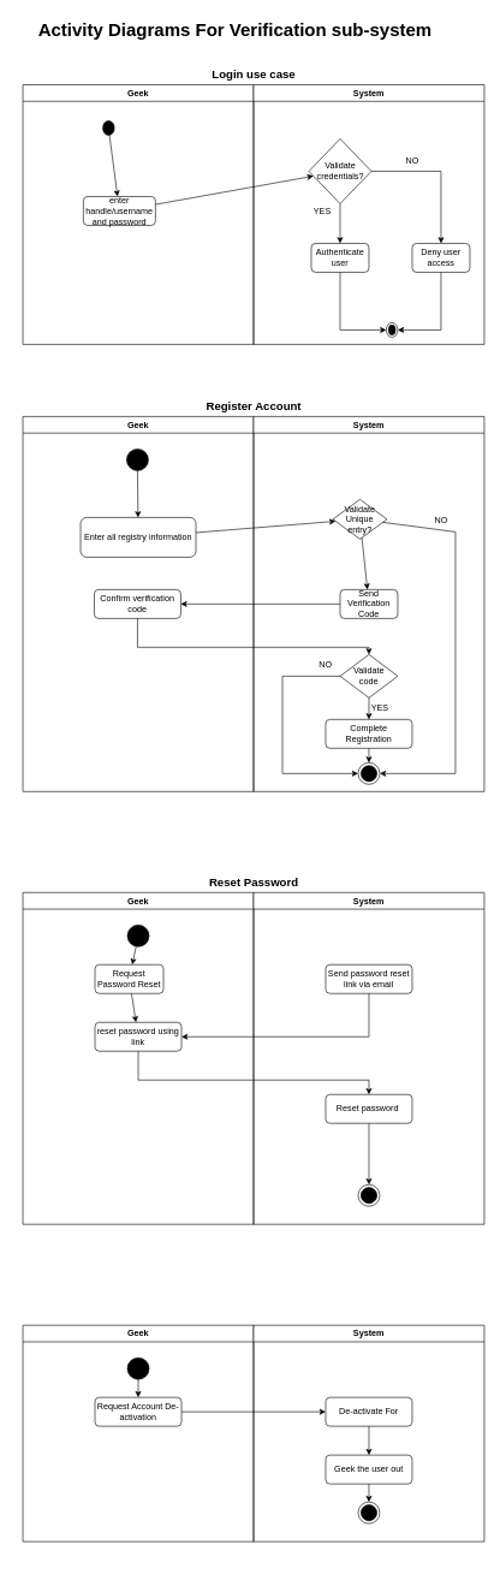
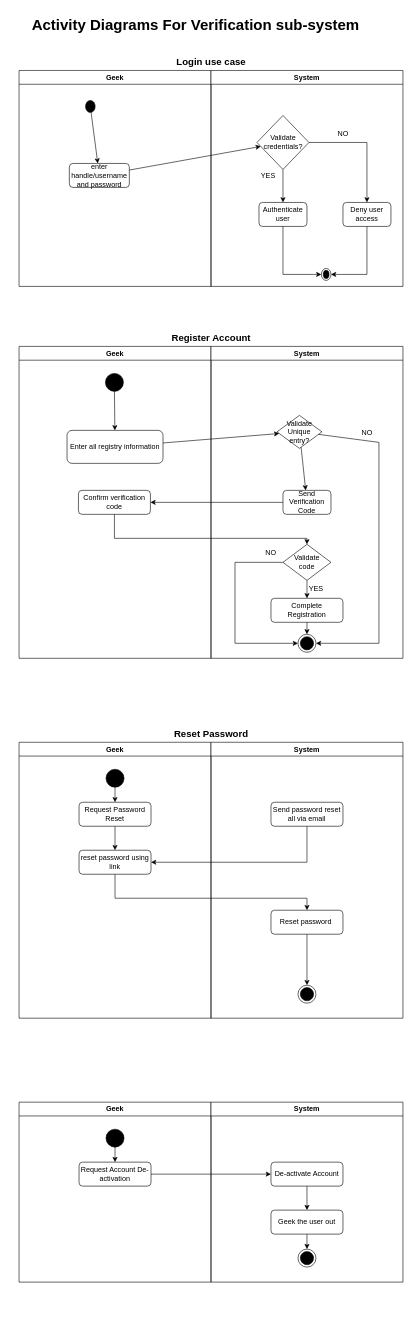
  <mxCell id="0" />
  <mxCell id="1" parent="0" />
  <mxCell id="2" value="" style="group" vertex="1" connectable="0" parent="1"><mxGeometry x="31" y="117" width="640" height="360" as="geometry" /></mxCell>
  <mxCell id="3" value="" style="group" vertex="1" connectable="0" parent="2"><mxGeometry width="640" height="360" as="geometry" /></mxCell>
  <mxCell id="4" value="Geek" style="swimlane;whiteSpace=wrap;html=1;" vertex="1" parent="3"><mxGeometry width="320" height="360" as="geometry" /></mxCell>
  <mxCell id="5" value="" style="ellipse;fillColor=strokeColor;html=1;" vertex="1" parent="4"><mxGeometry x="110.86" y="50" width="16" height="20" as="geometry" /></mxCell>
  <mxCell id="6" value="enter handle/username and password" style="rounded=1;whiteSpace=wrap;html=1;" vertex="1" parent="4"><mxGeometry x="83.86" y="155" width="100" height="40" as="geometry" /></mxCell>
  <mxCell id="7" value="" style="endArrow=classic;html=1;rounded=0;" edge="1" parent="4" source="5" target="6"><mxGeometry width="50" height="50" relative="1" as="geometry"><mxPoint x="216.667" y="40" as="sourcePoint" /><mxPoint x="166.667" y="220" as="targetPoint" /></mxGeometry></mxCell>
  <mxCell id="8" value="System" style="swimlane;whiteSpace=wrap;html=1;" vertex="1" parent="3"><mxGeometry x="320" width="320" height="360" as="geometry" /></mxCell>
  <mxCell id="9" value="Validate credentials?" style="rhombus;whiteSpace=wrap;html=1;" vertex="1" parent="8"><mxGeometry x="76.66" y="75" width="86.67" height="90" as="geometry" /></mxCell>
  <mxCell id="10" value="Authenticate user" style="rounded=1;whiteSpace=wrap;html=1;" vertex="1" parent="8"><mxGeometry x="79.99" y="220" width="80" height="40" as="geometry" /></mxCell>
  <mxCell id="11" value="" style="endArrow=classic;html=1;rounded=0;" edge="1" parent="8" source="9" target="10"><mxGeometry width="50" height="50" relative="1" as="geometry"><mxPoint x="116.667" y="330" as="sourcePoint" /><mxPoint x="158.333" y="280" as="targetPoint" /></mxGeometry></mxCell>
  <mxCell id="12" value="YES" style="text;html=1;align=center;verticalAlign=middle;resizable=0;points=[];autosize=1;strokeColor=none;fillColor=none;" vertex="1" parent="8"><mxGeometry x="70.0" y="160" width="50" height="30" as="geometry" /></mxCell>
  <mxCell id="13" value="Deny user access" style="rounded=1;whiteSpace=wrap;html=1;" vertex="1" parent="8"><mxGeometry x="220" y="220" width="80" height="40" as="geometry" /></mxCell>
  <mxCell id="14" value="" style="endArrow=classic;html=1;rounded=0;" edge="1" parent="8" source="9" target="13"><mxGeometry width="50" height="50" relative="1" as="geometry"><mxPoint x="158.333" y="300" as="sourcePoint" /><mxPoint x="200.0" y="250" as="targetPoint" /><Array as="points"><mxPoint x="260" y="120" /></Array></mxGeometry></mxCell>
  <mxCell id="15" value="NO" style="text;html=1;align=center;verticalAlign=middle;resizable=0;points=[];autosize=1;strokeColor=none;fillColor=none;" vertex="1" parent="8"><mxGeometry x="200" y="90" width="40" height="30" as="geometry" /></mxCell>
  <mxCell id="16" value="" style="ellipse;html=1;shape=endState;fillColor=strokeColor;" vertex="1" parent="8"><mxGeometry x="184" y="330" width="16" height="20" as="geometry" /></mxCell>
  <mxCell id="17" value="" style="endArrow=classic;html=1;rounded=0;" edge="1" parent="8" source="10" target="16"><mxGeometry width="50" height="50" relative="1" as="geometry"><mxPoint x="130" y="340" as="sourcePoint" /><mxPoint x="180" y="290" as="targetPoint" /><Array as="points"><mxPoint x="120" y="340" /></Array></mxGeometry></mxCell>
  <mxCell id="18" value="" style="endArrow=classic;html=1;rounded=0;" edge="1" parent="8" source="13" target="16"><mxGeometry width="50" height="50" relative="1" as="geometry"><mxPoint x="160" y="330" as="sourcePoint" /><mxPoint x="210" y="280" as="targetPoint" /><Array as="points"><mxPoint x="260" y="340" /></Array></mxGeometry></mxCell>
  <mxCell id="19" value="" style="endArrow=classic;html=1;rounded=0;" edge="1" parent="3" source="6" target="9"><mxGeometry width="50" height="50" relative="1" as="geometry"><mxPoint x="200" y="240" as="sourcePoint" /><mxPoint x="250" y="190" as="targetPoint" /></mxGeometry></mxCell>
  <mxCell id="20" value="Activity Diagrams For Verification sub-system" style="text;html=1;align=center;verticalAlign=middle;resizable=0;points=[];autosize=1;strokeColor=none;fillColor=none;fontSize=25;fontStyle=1" vertex="1" parent="1"><mxGeometry x="20" y="20" width="610" height="40" as="geometry" /></mxCell>
  <mxCell id="21" value="&lt;font style=&quot;font-size: 16px;&quot;&gt;&lt;b&gt;Login use case&lt;/b&gt;&lt;/font&gt;" style="text;html=1;align=center;verticalAlign=middle;resizable=0;points=[];autosize=1;strokeColor=none;fillColor=none;" vertex="1" parent="1"><mxGeometry x="281" y="87" width="140" height="30" as="geometry" /></mxCell>
  <mxCell id="22" value="" style="group" vertex="1" connectable="0" parent="1"><mxGeometry x="31" y="597" width="640" height="500" as="geometry" /></mxCell>
  <mxCell id="23" value="" style="group" vertex="1" connectable="0" parent="22"><mxGeometry y="-20" width="640" height="520" as="geometry" /></mxCell>
  <mxCell id="24" value="Geek" style="swimlane;whiteSpace=wrap;html=1;" vertex="1" parent="23"><mxGeometry width="320" height="520" as="geometry" /></mxCell>
  <mxCell id="25" value="" style="ellipse;fillColor=strokeColor;html=1;" vertex="1" parent="24"><mxGeometry x="144" y="45" width="30" height="30" as="geometry" /></mxCell>
  <mxCell id="26" value="Enter all registry information" style="rounded=1;whiteSpace=wrap;html=1;" vertex="1" parent="24"><mxGeometry x="80" y="140" width="160" height="55" as="geometry" /></mxCell>
  <mxCell id="27" value="" style="endArrow=classic;html=1;rounded=0;" edge="1" parent="24" source="25" target="26"><mxGeometry width="50" height="50" relative="1" as="geometry"><mxPoint x="100" y="300" as="sourcePoint" /><mxPoint x="240" y="120" as="targetPoint" /></mxGeometry></mxCell>
  <mxCell id="28" value="Confirm verification code" style="rounded=1;whiteSpace=wrap;html=1;" vertex="1" parent="24"><mxGeometry x="99" y="240" width="120" height="40" as="geometry" /></mxCell>
  <mxCell id="29" value="System" style="swimlane;whiteSpace=wrap;html=1;" vertex="1" parent="23"><mxGeometry x="320" width="320" height="520" as="geometry" /></mxCell>
  <mxCell id="30" value="Validate Unique entry?" style="rhombus;whiteSpace=wrap;html=1;" vertex="1" parent="29"><mxGeometry x="110" y="115" width="75" height="55" as="geometry" /></mxCell>
  <mxCell id="31" value="" style="endArrow=classic;html=1;rounded=0;" edge="1" parent="29" source="30" target="33"><mxGeometry width="50" height="50" relative="1" as="geometry"><mxPoint x="160" y="400" as="sourcePoint" /><mxPoint x="160" y="240" as="targetPoint" /></mxGeometry></mxCell>
  <mxCell id="32" value="" style="endArrow=classic;html=1;rounded=0;" edge="1" parent="29" source="30" target="36"><mxGeometry width="50" height="50" relative="1" as="geometry"><mxPoint x="220" y="250" as="sourcePoint" /><mxPoint x="238" y="500" as="targetPoint" /><Array as="points"><mxPoint x="280" y="160" /><mxPoint x="280" y="495" /></Array></mxGeometry></mxCell>
  <mxCell id="33" value="Send Verification Code" style="rounded=1;whiteSpace=wrap;html=1;" vertex="1" parent="29"><mxGeometry x="120" y="240" width="80" height="40" as="geometry" /></mxCell>
  <mxCell id="34" value="NO" style="text;html=1;align=center;verticalAlign=middle;resizable=0;points=[];autosize=1;strokeColor=none;fillColor=none;" vertex="1" parent="29"><mxGeometry x="240" y="130" width="40" height="30" as="geometry" /></mxCell>
  <mxCell id="35" value="Validate &lt;br&gt;code" style="rhombus;whiteSpace=wrap;html=1;" vertex="1" parent="29"><mxGeometry x="120" y="330" width="80" height="60" as="geometry" /></mxCell>
  <mxCell id="36" value="" style="ellipse;html=1;shape=endState;fillColor=strokeColor;" vertex="1" parent="29"><mxGeometry x="145" y="480" width="30" height="30" as="geometry" /></mxCell>
  <mxCell id="37" value="Complete Registration" style="rounded=1;whiteSpace=wrap;html=1;" vertex="1" parent="29"><mxGeometry x="100" y="420" width="120" height="40" as="geometry" /></mxCell>
  <mxCell id="38" value="" style="endArrow=classic;html=1;rounded=0;" edge="1" parent="29" source="35" target="37"><mxGeometry width="50" height="50" relative="1" as="geometry"><mxPoint x="50" y="400" as="sourcePoint" /><mxPoint x="100" y="350" as="targetPoint" /></mxGeometry></mxCell>
  <mxCell id="39" value="YES" style="text;html=1;align=center;verticalAlign=middle;resizable=0;points=[];autosize=1;strokeColor=none;fillColor=none;" vertex="1" parent="29"><mxGeometry x="150" y="390" width="50" height="30" as="geometry" /></mxCell>
  <mxCell id="40" value="" style="endArrow=classic;html=1;rounded=0;" edge="1" parent="29" source="35" target="36"><mxGeometry width="50" height="50" relative="1" as="geometry"><mxPoint x="30" y="440" as="sourcePoint" /><mxPoint x="40" y="490" as="targetPoint" /><Array as="points"><mxPoint x="40" y="360" /><mxPoint x="40" y="495" /></Array></mxGeometry></mxCell>
  <mxCell id="41" value="NO" style="text;html=1;strokeColor=none;fillColor=none;align=center;verticalAlign=middle;whiteSpace=wrap;rounded=0;" vertex="1" parent="29"><mxGeometry x="80" y="330" width="40" height="30" as="geometry" /></mxCell>
  <mxCell id="42" value="" style="endArrow=classic;html=1;rounded=0;" edge="1" parent="29" source="37" target="36"><mxGeometry width="50" height="50" relative="1" as="geometry"><mxPoint x="-120" y="470" as="sourcePoint" /><mxPoint x="-70" y="420" as="targetPoint" /></mxGeometry></mxCell>
  <mxCell id="43" value="" style="endArrow=classic;html=1;rounded=0;" edge="1" parent="23" source="26" target="30"><mxGeometry width="50" height="50" relative="1" as="geometry"><mxPoint x="220" y="290" as="sourcePoint" /><mxPoint x="270" y="240" as="targetPoint" /></mxGeometry></mxCell>
  <mxCell id="44" value="" style="endArrow=classic;html=1;rounded=0;" edge="1" parent="23" source="33" target="28"><mxGeometry width="50" height="50" relative="1" as="geometry"><mxPoint x="160" y="380" as="sourcePoint" /><mxPoint x="210" y="330" as="targetPoint" /></mxGeometry></mxCell>
  <mxCell id="45" value="" style="endArrow=classic;html=1;rounded=0;" edge="1" parent="23" source="28" target="35"><mxGeometry width="50" height="50" relative="1" as="geometry"><mxPoint x="240" y="380" as="sourcePoint" /><mxPoint x="290" y="330" as="targetPoint" /><Array as="points"><mxPoint x="159" y="320" /><mxPoint x="480" y="320" /></Array></mxGeometry></mxCell>
  <mxCell id="46" value="Register Account" style="text;html=1;align=center;verticalAlign=middle;resizable=0;points=[];autosize=1;strokeColor=none;fillColor=none;fontStyle=1;fontSize=16;" vertex="1" parent="1"><mxGeometry x="271" y="547" width="160" height="30" as="geometry" /></mxCell>
  <mxCell id="47" value="Geek" style="swimlane;whiteSpace=wrap;html=1;" vertex="1" parent="1"><mxGeometry x="31" y="1237" width="320" height="460" as="geometry" /></mxCell>
  <mxCell id="48" value="" style="ellipse;fillColor=strokeColor;html=1;" vertex="1" parent="47"><mxGeometry x="145" y="45" width="30" height="30" as="geometry" /></mxCell>
- <mxCell id="49" value="Request Password Reset" style="rounded=1;whiteSpace=wrap;html=1;" vertex="1" parent="47"><mxGeometry x="100" y="100" width="95" height="40" as="geometry" /></mxCell>
+ <mxCell id="49" value="Request Password Reset" style="rounded=1;whiteSpace=wrap;html=1;" vertex="1" parent="47"><mxGeometry x="100" y="100" width="120" height="40" as="geometry" /></mxCell>
  <mxCell id="50" value="" style="endArrow=classic;html=1;rounded=0;" edge="1" parent="47" source="48" target="49"><mxGeometry width="50" height="50" relative="1" as="geometry"><mxPoint x="50" y="170" as="sourcePoint" /><mxPoint x="100" y="120" as="targetPoint" /></mxGeometry></mxCell>
  <mxCell id="51" value="reset password using link" style="rounded=1;whiteSpace=wrap;html=1;" vertex="1" parent="47"><mxGeometry x="100" y="180" width="120" height="40" as="geometry" /></mxCell>
  <mxCell id="52" value="System" style="swimlane;whiteSpace=wrap;html=1;" vertex="1" parent="1"><mxGeometry x="351" y="1237" width="320" height="460" as="geometry" /></mxCell>
- <mxCell id="53" value="Send password reset link via email" style="rounded=1;whiteSpace=wrap;html=1;" vertex="1" parent="52"><mxGeometry x="100" y="100" width="120" height="40" as="geometry" /></mxCell>
+ <mxCell id="53" value="Send password reset all via email" style="rounded=1;whiteSpace=wrap;html=1;" vertex="1" parent="52"><mxGeometry x="100" y="100" width="120" height="40" as="geometry" /></mxCell>
  <mxCell id="54" value="Reset password&amp;nbsp;" style="rounded=1;whiteSpace=wrap;html=1;" vertex="1" parent="52"><mxGeometry x="100" y="280" width="120" height="40" as="geometry" /></mxCell>
  <mxCell id="55" value="" style="ellipse;html=1;shape=endState;fillColor=strokeColor;" vertex="1" parent="52"><mxGeometry x="145" y="405" width="30" height="30" as="geometry" /></mxCell>
  <mxCell id="56" value="" style="endArrow=classic;html=1;rounded=0;" edge="1" parent="52" source="54" target="55"><mxGeometry width="50" height="50" relative="1" as="geometry"><mxPoint x="70" y="420" as="sourcePoint" /><mxPoint x="120" y="370" as="targetPoint" /></mxGeometry></mxCell>
  <mxCell id="57" value="&lt;span style=&quot;font-size: 16px;&quot;&gt;&lt;b&gt;Reset Password&lt;/b&gt;&lt;/span&gt;" style="text;html=1;align=center;verticalAlign=middle;resizable=0;points=[];autosize=1;strokeColor=none;fillColor=none;" vertex="1" parent="1"><mxGeometry x="276" y="1207" width="150" height="30" as="geometry" /></mxCell>
  <mxCell id="58" value="" style="endArrow=classic;html=1;rounded=0;" edge="1" parent="1" source="49" target="51"><mxGeometry width="50" height="50" relative="1" as="geometry"><mxPoint x="421" y="1517" as="sourcePoint" /><mxPoint x="471" y="1467" as="targetPoint" /></mxGeometry></mxCell>
  <mxCell id="59" value="" style="endArrow=classic;html=1;rounded=0;" edge="1" parent="1" source="53" target="51"><mxGeometry width="50" height="50" relative="1" as="geometry"><mxPoint x="461" y="1487" as="sourcePoint" /><mxPoint x="511" y="1437" as="targetPoint" /><Array as="points"><mxPoint x="511" y="1437" /></Array></mxGeometry></mxCell>
  <mxCell id="60" value="" style="endArrow=classic;html=1;rounded=0;" edge="1" parent="1" source="51" target="54"><mxGeometry width="50" height="50" relative="1" as="geometry"><mxPoint x="421" y="1507" as="sourcePoint" /><mxPoint x="471" y="1457" as="targetPoint" /><Array as="points"><mxPoint x="191" y="1497" /><mxPoint x="511" y="1497" /></Array></mxGeometry></mxCell>
  <mxCell id="61" value="" style="group" vertex="1" connectable="0" parent="1"><mxGeometry x="31" y="1837" width="640" height="340" as="geometry" /></mxCell>
  <mxCell id="62" value="Geek" style="swimlane;whiteSpace=wrap;html=1;" vertex="1" parent="61"><mxGeometry width="320" height="300" as="geometry" /></mxCell>
  <mxCell id="63" value="" style="ellipse;fillColor=strokeColor;html=1;" vertex="1" parent="62"><mxGeometry x="145" y="45" width="30" height="30" as="geometry" /></mxCell>
  <mxCell id="64" value="Request Account De-activation" style="rounded=1;whiteSpace=wrap;html=1;" vertex="1" parent="62"><mxGeometry x="100" y="100" width="120" height="40" as="geometry" /></mxCell>
  <mxCell id="65" value="" style="endArrow=classic;html=1;rounded=0;" edge="1" parent="62" source="63" target="64"><mxGeometry width="50" height="50" relative="1" as="geometry"><mxPoint x="240" y="110" as="sourcePoint" /><mxPoint x="290" y="60" as="targetPoint" /></mxGeometry></mxCell>
  <mxCell id="66" value="System" style="swimlane;whiteSpace=wrap;html=1;" vertex="1" parent="61"><mxGeometry x="320" width="320" height="300" as="geometry" /></mxCell>
- <mxCell id="67" value="De-activate For" style="rounded=1;whiteSpace=wrap;html=1;" vertex="1" parent="66"><mxGeometry x="100" y="100" width="120" height="40" as="geometry" /></mxCell>
+ <mxCell id="67" value="De-activate Account" style="rounded=1;whiteSpace=wrap;html=1;" vertex="1" parent="66"><mxGeometry x="100" y="100" width="120" height="40" as="geometry" /></mxCell>
  <mxCell id="68" value="" style="ellipse;html=1;shape=endState;fillColor=strokeColor;" vertex="1" parent="66"><mxGeometry x="145" y="245" width="30" height="30" as="geometry" /></mxCell>
  <mxCell id="69" value="" style="endArrow=classic;html=1;rounded=0;" edge="1" parent="66" source="67" target="70"><mxGeometry width="50" height="50" relative="1" as="geometry"><mxPoint x="-40" y="90" as="sourcePoint" /><mxPoint x="10" y="40" as="targetPoint" /></mxGeometry></mxCell>
  <mxCell id="70" value="Geek the user out" style="rounded=1;whiteSpace=wrap;html=1;" vertex="1" parent="66"><mxGeometry x="100" y="180" width="120" height="40" as="geometry" /></mxCell>
  <mxCell id="71" value="" style="endArrow=classic;html=1;rounded=0;" edge="1" parent="66" source="70" target="68"><mxGeometry width="50" height="50" relative="1" as="geometry"><mxPoint x="40" y="290" as="sourcePoint" /><mxPoint x="90" y="240" as="targetPoint" /></mxGeometry></mxCell>
  <mxCell id="72" value="" style="endArrow=classic;html=1;rounded=0;" edge="1" parent="61" source="64" target="67"><mxGeometry width="50" height="50" relative="1" as="geometry"><mxPoint x="370" y="210" as="sourcePoint" /><mxPoint x="420" y="160" as="targetPoint" /></mxGeometry></mxCell>
